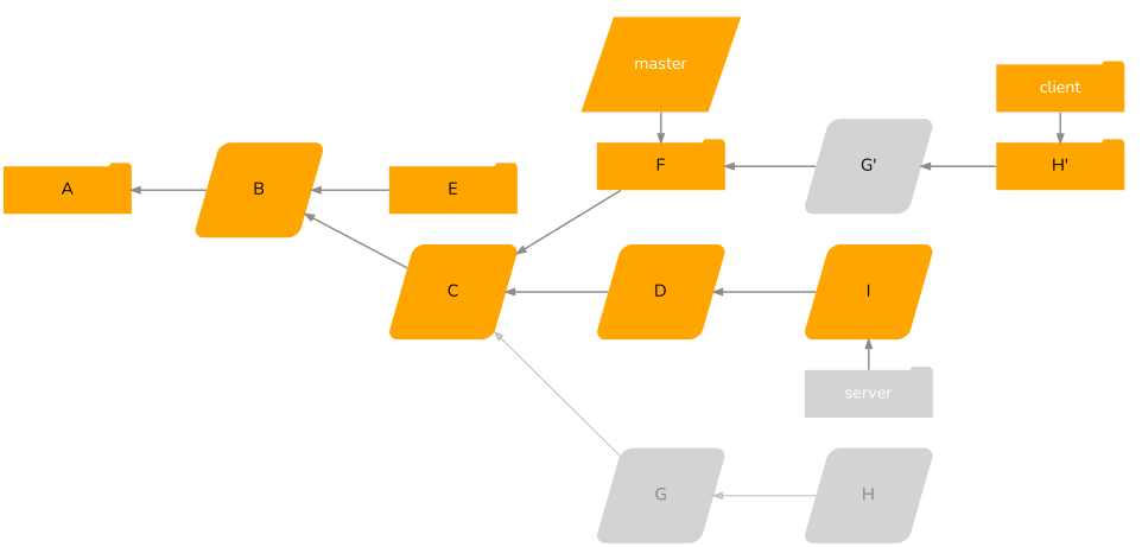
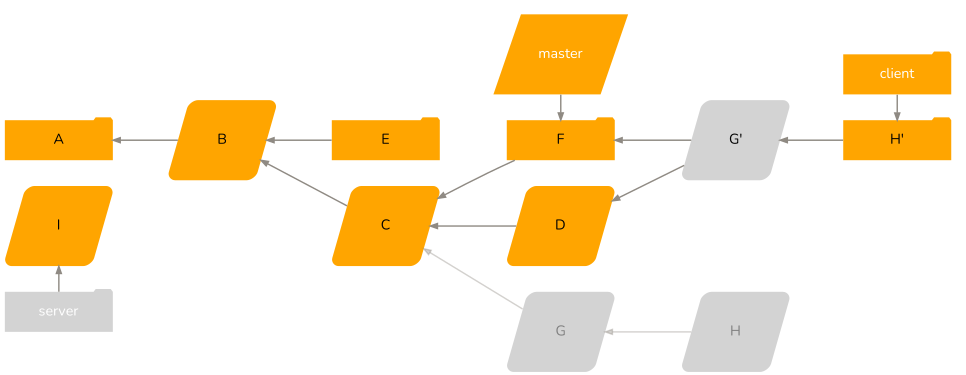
  digraph {
    fontname=Nunito
    nodesep=.5
    rankdir=LR
    ranksep=1
    node [color=darkgreen fillcolor=orange fontname=Nunito fontsize=20 group=server margin=".2,.23" penwidth=0 shape=parallelogram style="rounded,filled"]
    edge [color="#8f8a83" dir=back fontname=Nunito penwidth=2 style=solid]
    I [width=2.1]
    server [color=blue fillcolor=lightgrey fontcolor="#ffffff" shape=folder style=filled width=2.1]
    F [group=master shape=folder width=2.1]
    master [fontcolor="#ffffff" style=filled width=2.1]
    n5 [group=master label="H'" shape=folder width=2.1]
    client [color=blue fontcolor="#ffffff" shape=folder style=filled width=2.1]
    n7 [fillcolor=lightgrey group=master label="G'" width=2.1]
    A [color=blue group=master shape=folder width=2.1]
    B [group=master width=2.1]
    E [group=master shape=folder width=2.1]
    C [width=2.1]
    D [color=blue width=2.1]
    G [color=blue fillcolor=lightgrey fontcolor="#7f7f7f" group=client width=2.1]
    H [fillcolor=lightgrey fontcolor="#7f7f7f" group=client width=2.1]
    subgraph sub_1 {
      rank=same
      I
      server
    }
    subgraph cluster_2 {
      color=invis
      subgraph sub_3 {
        color=invis
        rank=same
        F
        master
      }
    }
    subgraph cluster_4 {
      color=invis
      subgraph sub_5 {
        color=invis
        rank=same
        n5
        client
      }
    }
    I -> server
    F -> master
    F -> n7
    n5 -> client [style=bold]
    n7 -> n5 [style=bold]
    A -> B [style=bold]
    B -> E
    B -> C
    C -> F
    C -> D
    C -> G [color="#8f8a8364" style=bold]
-   D -> I
+   D -> n7
    G -> H [color="#8f8a8364" style=bold]
  }
